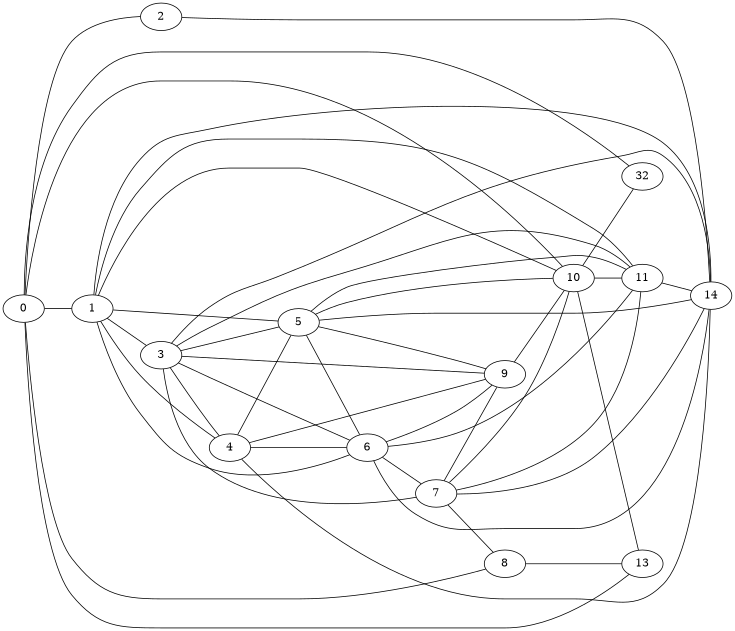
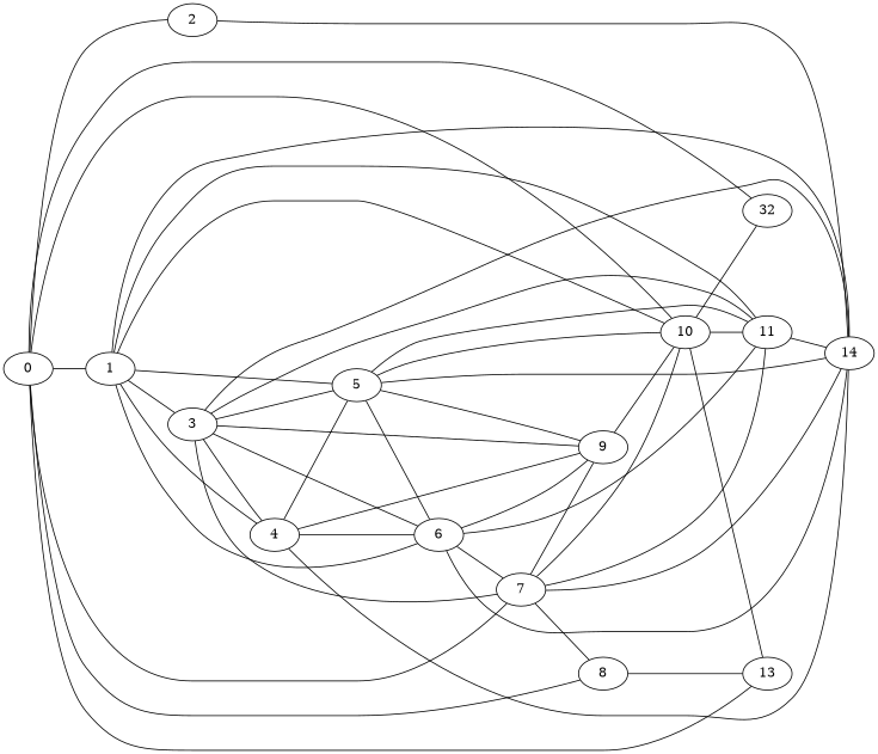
  digraph {
    rankdir=LR
    edge [arrowhead=both]
    0
    1
    2
    7
    8
    10
    n7 [label=32]
    13
    3
    4
    5
    6
    11
    14
    9
    0 -> 1
    0 -> 2
+   0 -> 7
    0 -> 8
    0 -> 10
    0 -> n7
    0 -> 13
    1 -> 10
    1 -> 3
    1 -> 4
    1 -> 5
    1 -> 6
    1 -> 11
    1 -> 14
    2 -> 14
    7 -> 8
    7 -> 10
    7 -> 11
    7 -> 14
    7 -> 9
    8 -> 13
    10 -> n7
    10 -> 13
    10 -> 11
    3 -> 7
    3 -> 4
    3 -> 5
    3 -> 6
    3 -> 11
    3 -> 14
    3 -> 9
    4 -> 5
    4 -> 6
    4 -> 14
    4 -> 9
    5 -> 10
    5 -> 6
    5 -> 11
    5 -> 14
    5 -> 9
    6 -> 7
    6 -> 11
    6 -> 14
    6 -> 9
    11 -> 14
    9 -> 10
  }
